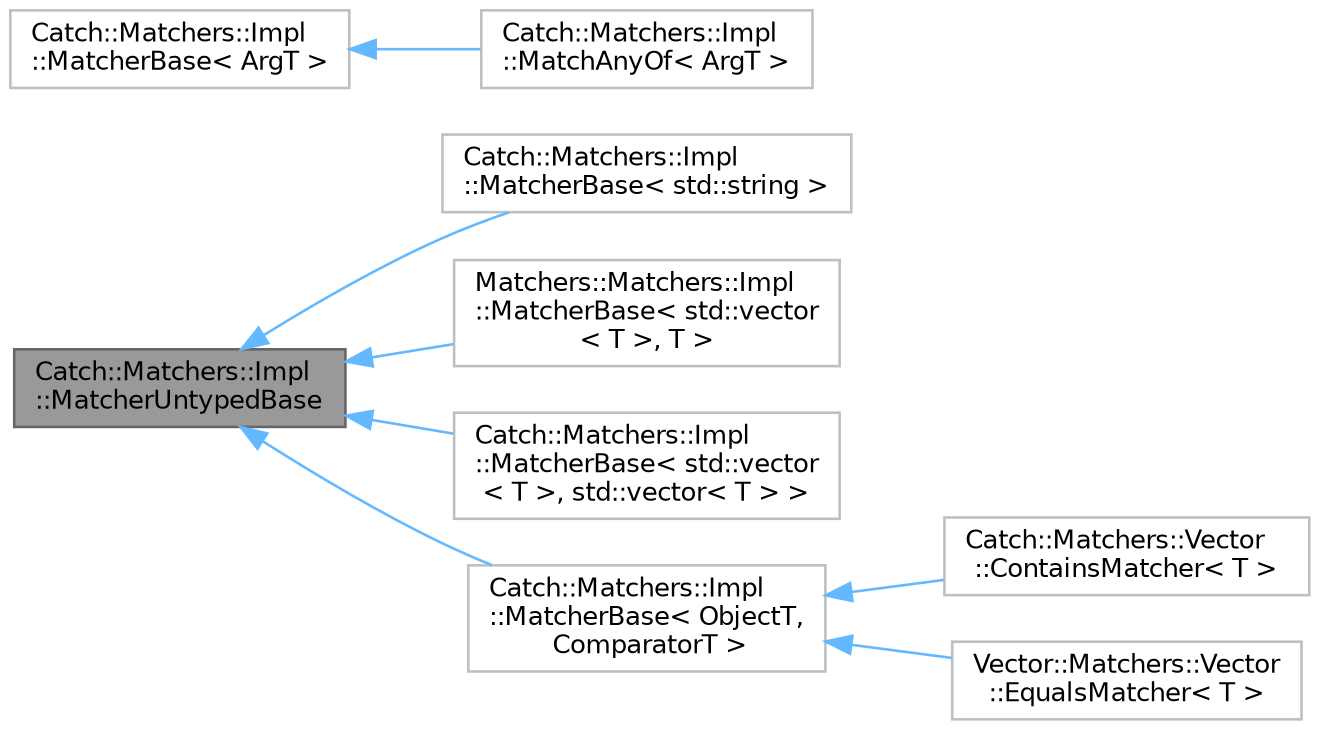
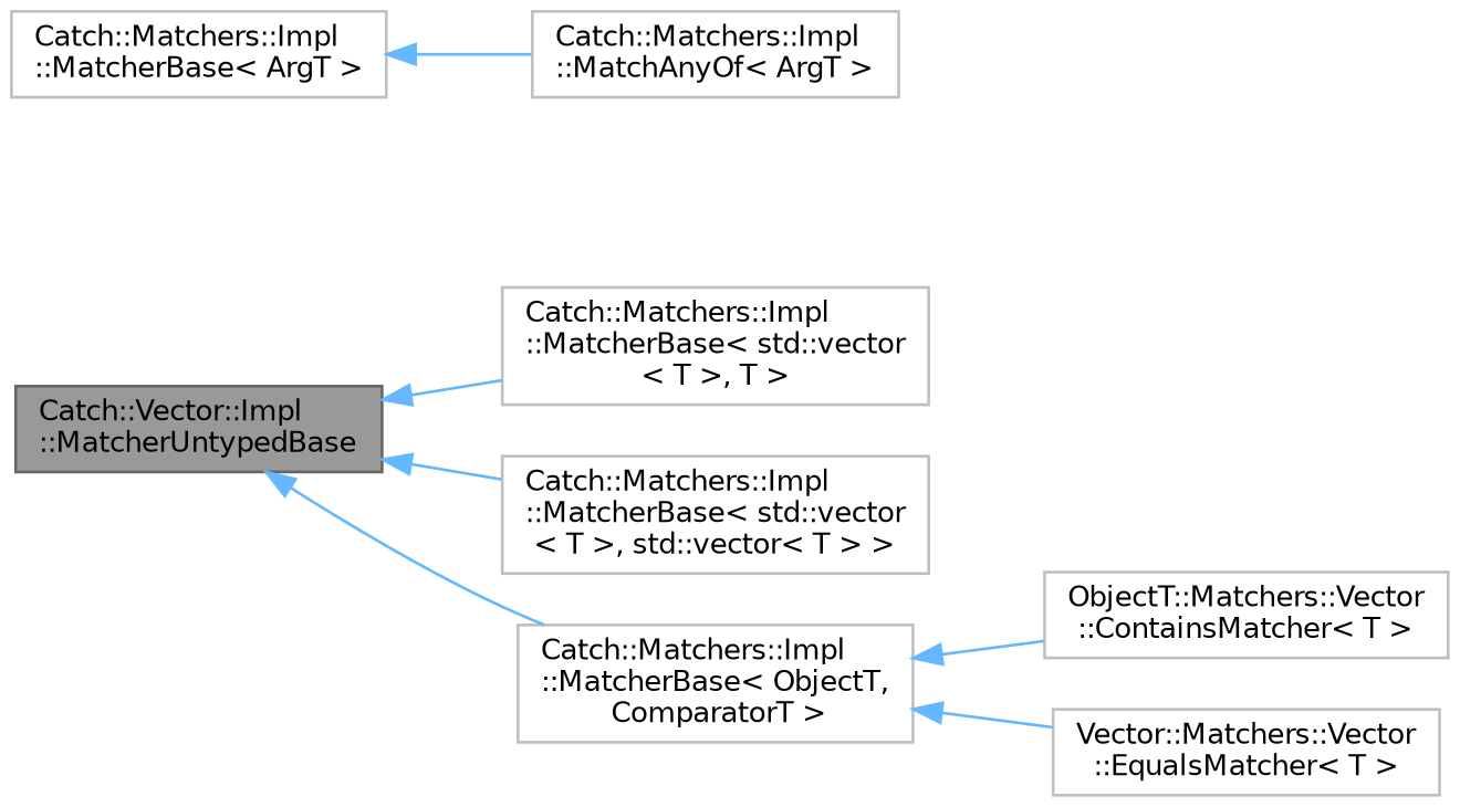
  digraph {
    rankdir=LR
    node [color=grey75 fillcolor=white fontname=Helvetica fontsize=10 shape=box style=filled]
    edge [color=steelblue1 dir=back fontname=Helvetica fontsize=10 labelfontname=Helvetica labelfontsize=10 style=solid]
-   n1 [color=gray40 fillcolor=grey60 fontcolor=black height=0.2 label="Catch::Matchers::Impl\l::MatcherUntypedBase" width=0.4]
-   n2 [height=0.2 label="Catch::Matchers::Impl\l::MatcherBase\< std::string \>" width=0.4]
-   n3 [height=0.2 label="Matchers::Matchers::Impl\l::MatcherBase\< std::vector\l\< T \>, T \>" width=0.4]
+   n1 [color=gray40 fillcolor=grey60 fontcolor=black height=0.2 label="Catch::Vector::Impl\l::MatcherUntypedBase" width=0.4]
+   n3 [height=0.2 label="Catch::Matchers::Impl\l::MatcherBase\< std::vector\l\< T \>, T \>" width=0.4]
    n4 [height=0.2 label="Catch::Matchers::Impl\l::MatcherBase\< std::vector\l\< T \>, std::vector\< T \> \>" width=0.4]
    n5 [height=0.2 label="Catch::Matchers::Impl\l::MatcherBase\< ObjectT,\l ComparatorT \>" width=0.4]
    n6 [height=0.2 label="Catch::Matchers::Impl\l::MatcherBase\< ArgT \>" width=0.4]
    n7 [height=0.2 label="Catch::Matchers::Impl\l::MatchAnyOf\< ArgT \>" width=0.4]
-   n8 [height=0.2 label="Catch::Matchers::Vector\l::ContainsMatcher\< T \>" width=0.4]
+   n8 [height=0.2 label="ObjectT::Matchers::Vector\l::ContainsMatcher\< T \>" width=0.4]
    n9 [height=0.2 label="Vector::Matchers::Vector\l::EqualsMatcher\< T \>" width=0.4]
-   n1 -> n2
    n1 -> n3
    n1 -> n4
    n1 -> n5
    n5 -> n8
    n5 -> n9
    n6 -> n7
  }
